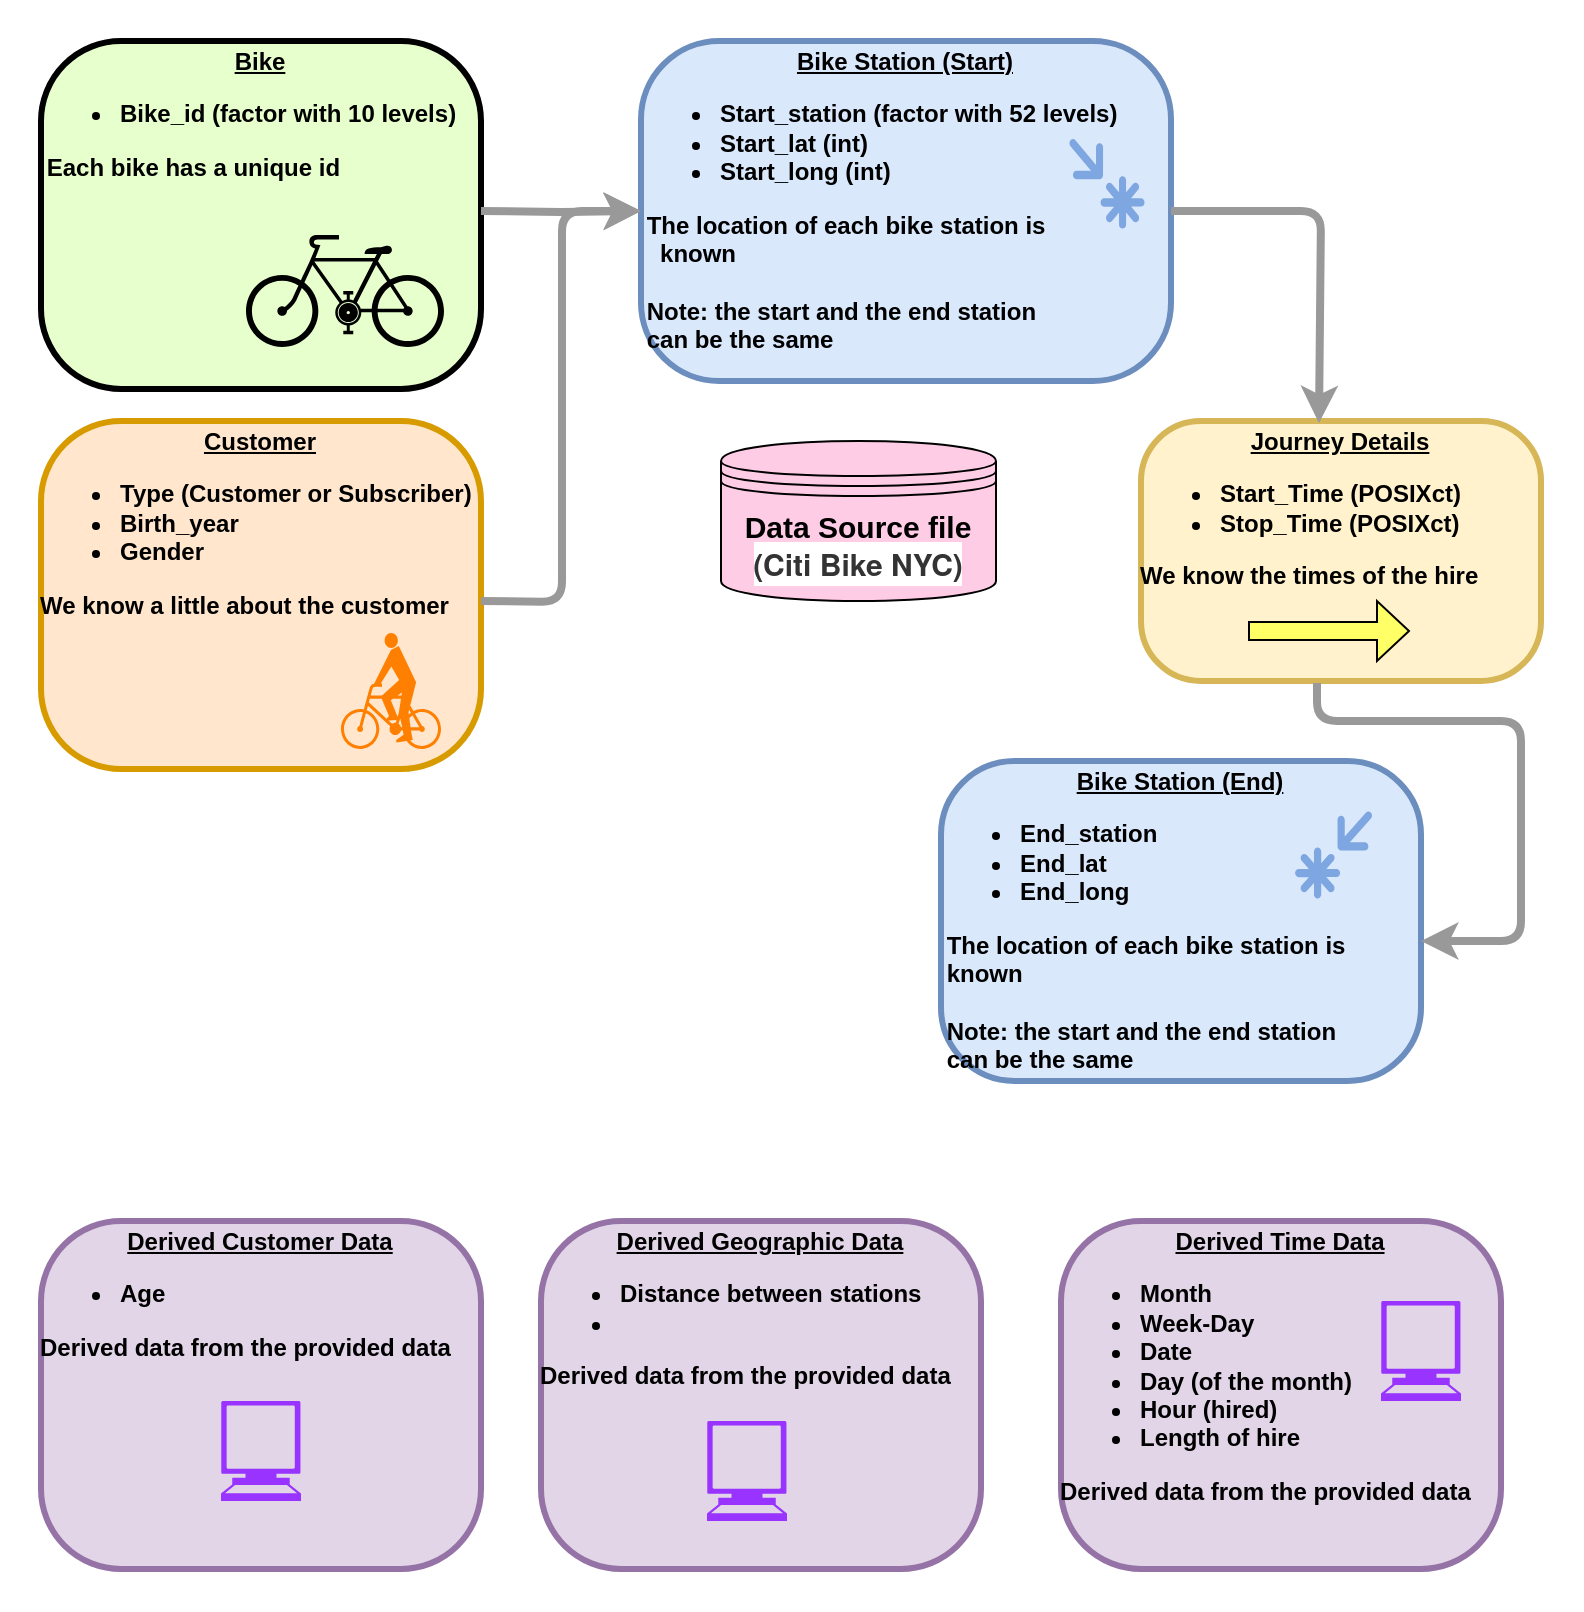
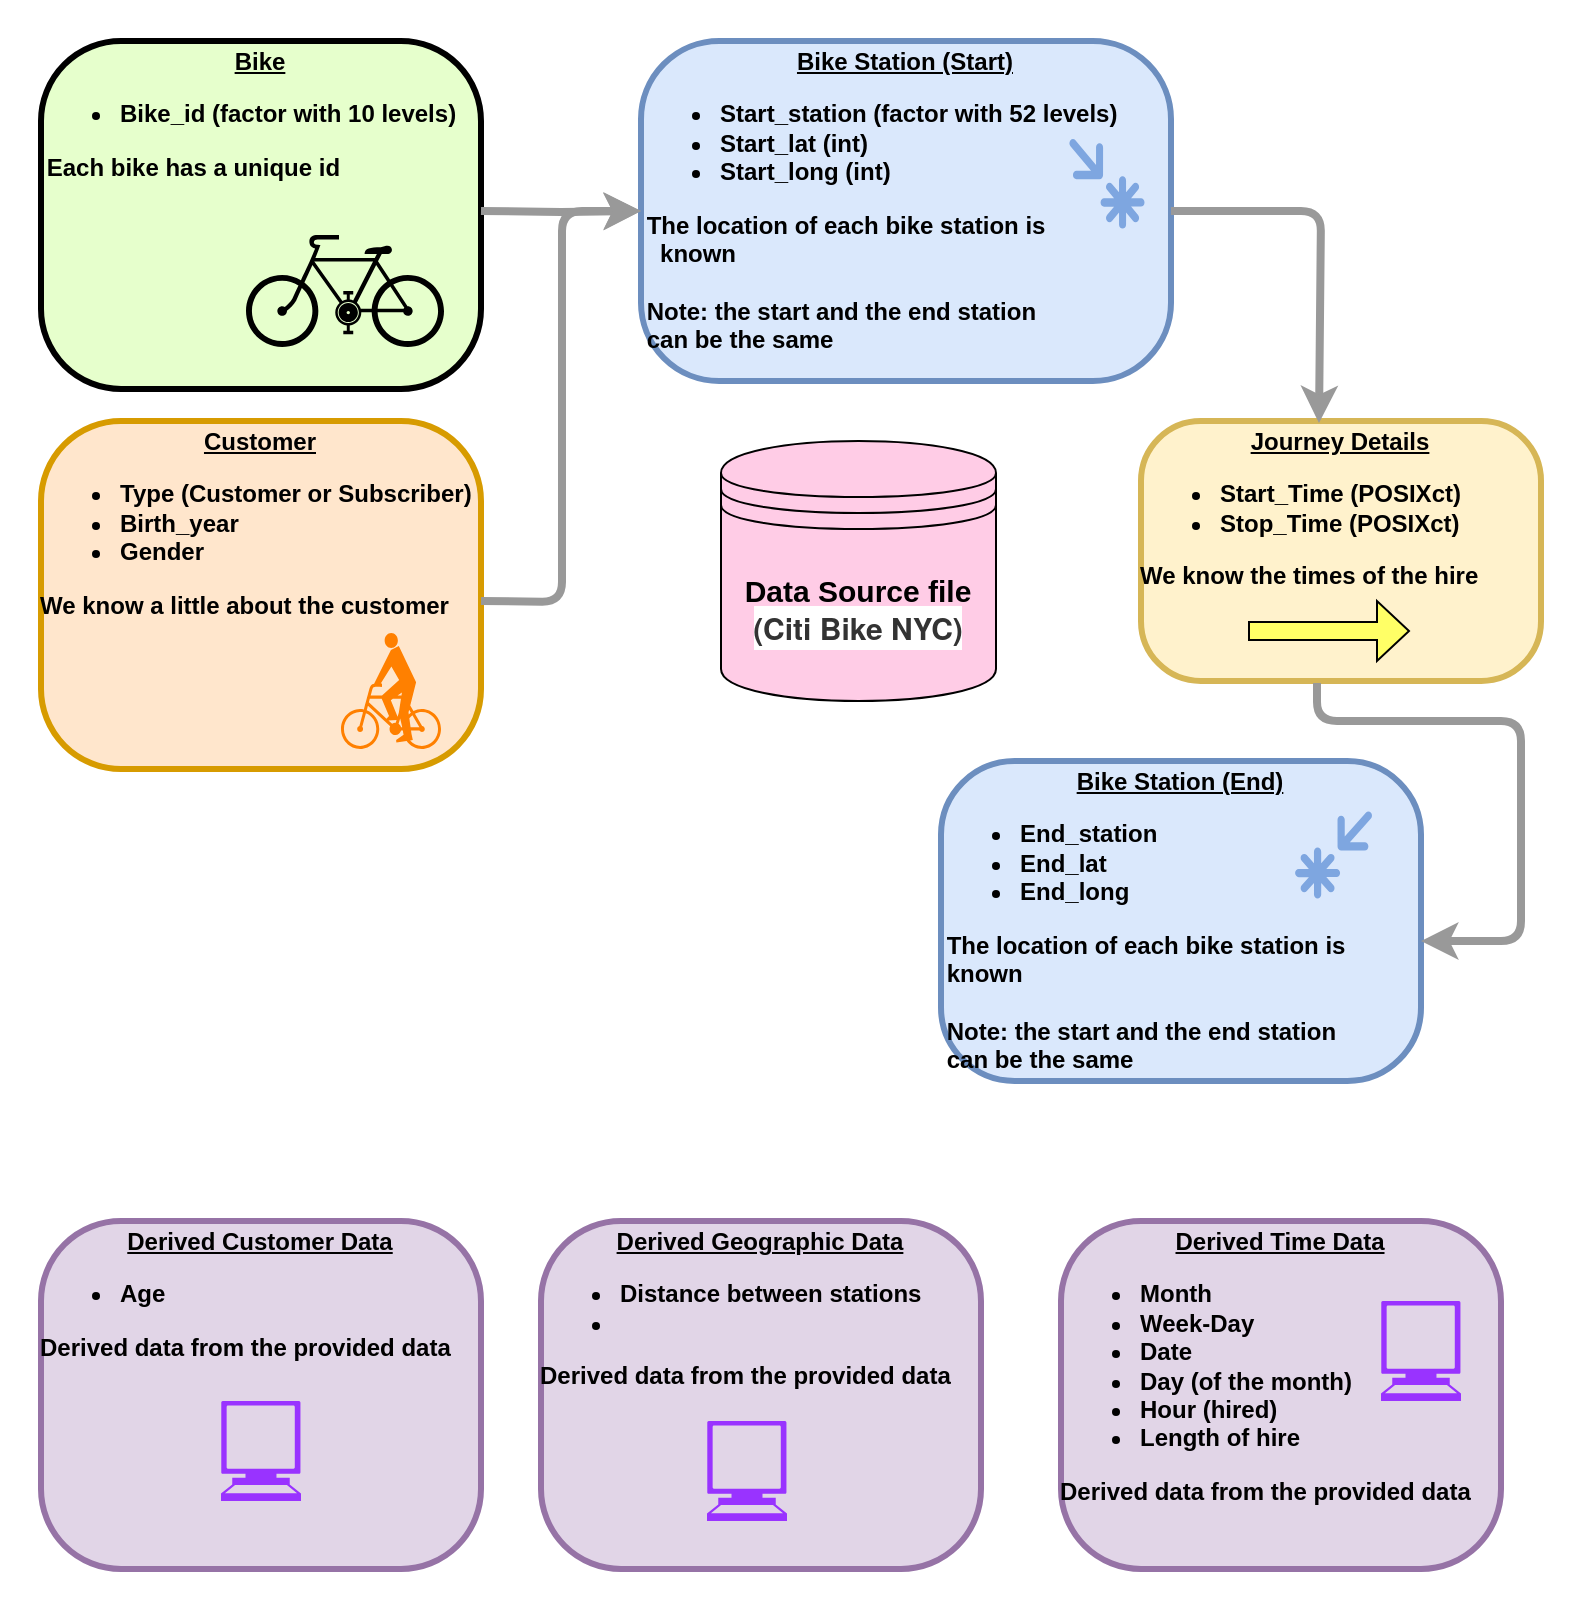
  <mxCell id="0" />
  <mxCell id="1" parent="0" />
  <mxCell id="2" value="" style="group" vertex="1" connectable="0" parent="1"><mxGeometry x="20" y="20" width="220" height="174" as="geometry" /></mxCell>
  <mxCell id="3" value="&lt;p style=&quot;text-align: center ; margin: 4px 0px 0px ; text-decoration: underline&quot;&gt;Bike&lt;/p&gt;&lt;p style=&quot;margin: 4px 0px 0px&quot;&gt;&lt;/p&gt;&lt;ul&gt;&lt;li&gt;Bike_id (factor with 10 levels)&lt;/li&gt;&lt;/ul&gt;&lt;div&gt;&lt;span style=&quot;white-space: pre&quot;&gt; &lt;/span&gt;Each bike has a unique id&lt;/div&gt;&lt;p&gt;&lt;/p&gt;" style="verticalAlign=middle;align=left;overflow=fill;fontSize=12;fontFamily=Helvetica;html=1;rounded=1;fontStyle=1;strokeWidth=3;fillColor=#E6FFCC;arcSize=23;" parent="2" vertex="1"><mxGeometry width="220" height="174" as="geometry" /></mxCell>
  <mxCell id="4" value="" style="shape=mxgraph.signs.transportation.bicycle_2;html=1;pointerEvents=1;fillColor=#000000;strokeColor=none;verticalLabelPosition=bottom;verticalAlign=top;align=center;sketch=0;" vertex="1" parent="2"><mxGeometry x="102.5" y="97" width="99" height="56" as="geometry" /></mxCell>
  <mxCell id="5" value="" style="group" vertex="1" connectable="0" parent="1"><mxGeometry x="470" y="380" width="240" height="160" as="geometry" /></mxCell>
  <mxCell id="6" value="&lt;p style=&quot;text-align: center ; margin: 4px 0px 0px ; text-decoration: underline&quot;&gt;Bike Station (End)&lt;/p&gt;&lt;p style=&quot;margin: 4px 0px 0px&quot;&gt;&lt;/p&gt;&lt;ul&gt;&lt;li&gt;&lt;span style=&quot;text-align: center&quot;&gt;End&lt;/span&gt;_station&lt;/li&gt;&lt;li&gt;&lt;span style=&quot;text-align: center&quot;&gt;End&lt;/span&gt;_lat&lt;/li&gt;&lt;li&gt;&lt;span style=&quot;text-align: center&quot;&gt;End&lt;/span&gt;_long&lt;/li&gt;&lt;/ul&gt;&lt;div&gt;&lt;span style=&quot;white-space: pre&quot;&gt; &lt;/span&gt;The location of each bike station is&lt;br&gt;&lt;span style=&quot;white-space: pre&quot;&gt; &lt;/span&gt;known&lt;br&gt;&lt;br&gt;&lt;span style=&quot;white-space: pre&quot;&gt; &lt;/span&gt;Note: the start and the end station&lt;br&gt;&lt;span&gt; &lt;/span&gt;&lt;span style=&quot;white-space: pre&quot;&gt; &lt;/span&gt;can be the same&lt;br&gt;&lt;/div&gt;&lt;p&gt;&lt;/p&gt;&lt;p&gt;&lt;/p&gt;" style="verticalAlign=middle;align=left;overflow=fill;fontSize=12;fontFamily=Helvetica;html=1;rounded=1;fontStyle=1;strokeWidth=3;fillColor=#dae8fc;arcSize=23;strokeColor=#6c8ebf;" vertex="1" parent="5"><mxGeometry width="240.0" height="160" as="geometry" /></mxCell>
  <mxCell id="7" value="" style="shape=mxgraph.signs.travel.point_of_interest;html=1;pointerEvents=1;fillColor=#7EA6E0;strokeColor=none;verticalLabelPosition=bottom;verticalAlign=top;align=center;sketch=0;rotation=90;" vertex="1" parent="5"><mxGeometry x="174.545" y="27.586" width="43.636" height="38.621" as="geometry" /></mxCell>
  <mxCell id="8" value="" style="group" vertex="1" connectable="0" parent="1"><mxGeometry x="20" y="610" width="220" height="174" as="geometry" /></mxCell>
  <mxCell id="9" value="&lt;p style=&quot;text-align: center ; margin: 4px 0px 0px ; text-decoration: underline&quot;&gt;Derived Customer Data&lt;/p&gt;&lt;p style=&quot;margin: 4px 0px 0px&quot;&gt;&lt;/p&gt;&lt;ul&gt;&lt;li&gt;Age&lt;/li&gt;&lt;/ul&gt;&lt;div&gt;Derived data from the provided data&lt;/div&gt;&lt;p&gt;&lt;/p&gt;&lt;p&gt;&lt;/p&gt;" style="verticalAlign=middle;align=left;overflow=fill;fontSize=12;fontFamily=Helvetica;html=1;rounded=1;fontStyle=1;strokeWidth=3;fillColor=#e1d5e7;arcSize=23;strokeColor=#9673a6;" vertex="1" parent="8"><mxGeometry width="220" height="174" as="geometry" /></mxCell>
  <mxCell id="10" value="" style="shape=mxgraph.signs.tech.computer;html=1;pointerEvents=1;fillColor=#9933FF;strokeColor=none;verticalLabelPosition=bottom;verticalAlign=top;align=center;sketch=0;" vertex="1" parent="8"><mxGeometry x="90" y="90" width="40" height="50" as="geometry" /></mxCell>
  <mxCell id="11" value="" style="group" vertex="1" connectable="0" parent="1"><mxGeometry x="270" y="610" width="220" height="174" as="geometry" /></mxCell>
  <mxCell id="12" value="&lt;p style=&quot;text-align: center ; margin: 4px 0px 0px ; text-decoration: underline&quot;&gt;Derived Geographic Data&lt;/p&gt;&lt;p style=&quot;margin: 4px 0px 0px&quot;&gt;&lt;/p&gt;&lt;ul&gt;&lt;li&gt;Distance between stations&lt;/li&gt;&lt;li&gt;&lt;br&gt;&lt;/li&gt;&lt;/ul&gt;&lt;div&gt;Derived data from the provided data&lt;/div&gt;&lt;p&gt;&lt;/p&gt;&lt;p&gt;&lt;/p&gt;" style="verticalAlign=middle;align=left;overflow=fill;fontSize=12;fontFamily=Helvetica;html=1;rounded=1;fontStyle=1;strokeWidth=3;fillColor=#e1d5e7;arcSize=23;strokeColor=#9673a6;" vertex="1" parent="11"><mxGeometry width="220" height="174" as="geometry" /></mxCell>
  <mxCell id="13" value="" style="shape=mxgraph.signs.tech.computer;html=1;pointerEvents=1;fillColor=#9933FF;strokeColor=none;verticalLabelPosition=bottom;verticalAlign=top;align=center;sketch=0;" vertex="1" parent="11"><mxGeometry x="83" y="100" width="40" height="50" as="geometry" /></mxCell>
  <mxCell id="14" value="" style="group" vertex="1" connectable="0" parent="1"><mxGeometry x="530" y="610" width="220" height="174" as="geometry" /></mxCell>
  <mxCell id="15" value="&lt;p style=&quot;text-align: center ; margin: 4px 0px 0px ; text-decoration: underline&quot;&gt;Derived Time Data&lt;/p&gt;&lt;p style=&quot;margin: 4px 0px 0px&quot;&gt;&lt;/p&gt;&lt;ul&gt;&lt;li&gt;Month&lt;/li&gt;&lt;li&gt;Week-Day&lt;/li&gt;&lt;li&gt;Date&lt;/li&gt;&lt;li&gt;Day (of the month)&lt;/li&gt;&lt;li&gt;Hour (hired)&lt;/li&gt;&lt;li&gt;Length of hire&lt;/li&gt;&lt;/ul&gt;&lt;div&gt;Derived data from the provided data&lt;/div&gt;&lt;p&gt;&lt;/p&gt;&lt;p&gt;&lt;/p&gt;" style="verticalAlign=middle;align=left;overflow=fill;fontSize=12;fontFamily=Helvetica;html=1;rounded=1;fontStyle=1;strokeWidth=3;fillColor=#e1d5e7;arcSize=23;strokeColor=#9673a6;" vertex="1" parent="14"><mxGeometry width="220" height="174" as="geometry" /></mxCell>
  <mxCell id="16" value="" style="shape=mxgraph.signs.tech.computer;html=1;pointerEvents=1;fillColor=#9933FF;strokeColor=none;verticalLabelPosition=bottom;verticalAlign=top;align=center;sketch=0;" vertex="1" parent="14"><mxGeometry x="160" y="40" width="40" height="50" as="geometry" /></mxCell>
  <mxCell id="17" value="" style="group" vertex="1" connectable="0" parent="1"><mxGeometry x="320" y="20" width="265" height="170" as="geometry" /></mxCell>
  <mxCell id="18" value="&lt;p style=&quot;text-align: center ; margin: 4px 0px 0px ; text-decoration: underline&quot;&gt;Bike Station (Start)&lt;/p&gt;&lt;p style=&quot;margin: 4px 0px 0px&quot;&gt;&lt;/p&gt;&lt;ul&gt;&lt;li&gt;Start_station (factor with 52 levels)&lt;/li&gt;&lt;li&gt;Start_lat (int)&lt;/li&gt;&lt;li&gt;Start_long (int)&lt;/li&gt;&lt;/ul&gt;&lt;div&gt;&lt;span style=&quot;white-space: pre&quot;&gt; &lt;/span&gt;The location of each bike station is&lt;br&gt;&amp;nbsp; &lt;span style=&quot;white-space: pre&quot;&gt; &lt;/span&gt;known&lt;br&gt;&lt;br&gt;&lt;span style=&quot;white-space: pre&quot;&gt; &lt;/span&gt;Note: the start and the end station&lt;br&gt;&lt;span style=&quot;white-space: pre&quot;&gt; &lt;/span&gt;can be the same&lt;br&gt;&lt;/div&gt;&lt;p&gt;&lt;/p&gt;&lt;p&gt;&lt;/p&gt;" style="verticalAlign=middle;align=left;overflow=fill;fontSize=12;fontFamily=Helvetica;html=1;rounded=1;fontStyle=1;strokeWidth=3;fillColor=#dae8fc;arcSize=23;strokeColor=#6c8ebf;" vertex="1" parent="17"><mxGeometry width="265" height="170" as="geometry" /></mxCell>
  <mxCell id="19" value="" style="shape=mxgraph.signs.travel.point_of_interest;html=1;pointerEvents=1;fillColor=#7EA6E0;strokeColor=none;verticalLabelPosition=bottom;verticalAlign=top;align=center;sketch=0;" vertex="1" parent="17"><mxGeometry x="214.038" y="48.851" width="37.712" height="44.943" as="geometry" /></mxCell>
  <mxCell id="20" value="" style="group" vertex="1" connectable="0" parent="1"><mxGeometry x="20" y="210" width="220" height="174" as="geometry" /></mxCell>
  <mxCell id="21" value="&lt;p style=&quot;text-align: center ; margin: 4px 0px 0px ; text-decoration: underline&quot;&gt;Customer&lt;/p&gt;&lt;p style=&quot;margin: 4px 0px 0px&quot;&gt;&lt;/p&gt;&lt;ul&gt;&lt;li&gt;Type (Customer or Subscriber)&lt;/li&gt;&lt;li&gt;Birth_year&lt;/li&gt;&lt;li&gt;Gender&lt;/li&gt;&lt;/ul&gt;&lt;div&gt;We know a little about the customer&lt;br&gt;&lt;br&gt;&lt;/div&gt;&lt;p&gt;&lt;/p&gt;&lt;p&gt;&lt;/p&gt;" style="verticalAlign=middle;align=left;overflow=fill;fontSize=12;fontFamily=Helvetica;html=1;rounded=1;fontStyle=1;strokeWidth=3;fillColor=#ffe6cc;arcSize=23;strokeColor=#d79b00;" vertex="1" parent="20"><mxGeometry width="220" height="174" as="geometry" /></mxCell>
  <mxCell id="22" value="" style="shape=mxgraph.signs.transportation.bicycler;html=1;pointerEvents=1;fillColor=#FF8000;strokeColor=none;verticalLabelPosition=bottom;verticalAlign=top;align=center;sketch=0;" vertex="1" parent="20"><mxGeometry x="150" y="106" width="50" height="58" as="geometry" /></mxCell>
  <mxCell id="23" value="" style="group" vertex="1" connectable="0" parent="1"><mxGeometry x="570" y="210" width="200" height="130" as="geometry" /></mxCell>
  <mxCell id="24" value="&lt;p style=&quot;text-align: center ; margin: 4px 0px 0px ; text-decoration: underline&quot;&gt;Journey Details&lt;/p&gt;&lt;p style=&quot;margin: 4px 0px 0px&quot;&gt;&lt;/p&gt;&lt;ul&gt;&lt;li&gt;Start_Time (POSIXct)&lt;/li&gt;&lt;li&gt;Stop_Time (POSIXct)&lt;/li&gt;&lt;/ul&gt;&lt;div&gt;We know the times of the hire&lt;br&gt;&lt;br&gt;&lt;/div&gt;&lt;p&gt;&lt;/p&gt;&lt;p&gt;&lt;/p&gt;" style="verticalAlign=middle;align=left;overflow=fill;fontSize=12;fontFamily=Helvetica;html=1;rounded=1;fontStyle=1;strokeWidth=3;fillColor=#fff2cc;arcSize=23;strokeColor=#d6b656;" vertex="1" parent="23"><mxGeometry width="200" height="130" as="geometry" /></mxCell>
  <mxCell id="25" value="" style="shape=singleArrow;whiteSpace=wrap;html=1;fillColor=#FFFF66;" vertex="1" parent="23"><mxGeometry x="54" y="90" width="80" height="30" as="geometry" /></mxCell>
  <mxCell id="26" value="" style="edgeStyle=orthogonalEdgeStyle;curved=0;rounded=1;sketch=0;orthogonalLoop=1;jettySize=auto;html=1;strokeWidth=4;strokeColor=#999999;" edge="1" parent="1" target="18"><mxGeometry relative="1" as="geometry"><mxPoint x="240" y="105" as="sourcePoint" /></mxGeometry></mxCell>
  <mxCell id="27" value="" style="edgeStyle=orthogonalEdgeStyle;curved=0;rounded=1;sketch=0;orthogonalLoop=1;jettySize=auto;html=1;strokeWidth=4;strokeColor=#999999;entryX=0;entryY=0.5;entryDx=0;entryDy=0;" edge="1" parent="1" target="18"><mxGeometry relative="1" as="geometry"><mxPoint x="240" y="300" as="sourcePoint" /><mxPoint x="330" y="115" as="targetPoint" /></mxGeometry></mxCell>
  <mxCell id="28" value="" style="edgeStyle=orthogonalEdgeStyle;curved=0;rounded=1;sketch=0;orthogonalLoop=1;jettySize=auto;html=1;strokeColor=#999999;strokeWidth=4;exitX=1;exitY=0.5;exitDx=0;exitDy=0;entryX=0.445;entryY=0.008;entryDx=0;entryDy=0;entryPerimeter=0;" edge="1" parent="1" source="18" target="24"><mxGeometry relative="1" as="geometry"><mxPoint x="660" y="200" as="targetPoint" /><Array as="points"><mxPoint x="660" y="105" /></Array></mxGeometry></mxCell>
  <mxCell id="29" style="edgeStyle=orthogonalEdgeStyle;curved=0;rounded=1;sketch=0;orthogonalLoop=1;jettySize=auto;html=1;strokeColor=#999999;strokeWidth=4;exitX=0.44;exitY=1.008;exitDx=0;exitDy=0;exitPerimeter=0;" edge="1" parent="1" source="24"><mxGeometry relative="1" as="geometry"><mxPoint x="710" y="470" as="targetPoint" /><Array as="points"><mxPoint x="658" y="360" /><mxPoint x="760" y="360" /><mxPoint x="760" y="470" /></Array></mxGeometry></mxCell>
- <mxCell id="30" value="&lt;b style=&quot;font-size: 15px&quot;&gt;Data Source file&lt;br&gt;&lt;span style=&quot;color: rgb(51 , 51 , 51) ; font-family: &amp;#34;helvetica neue&amp;#34; , &amp;#34;helvetica&amp;#34; , &amp;#34;arial&amp;#34; , sans-serif ; background-color: rgb(255 , 255 , 255)&quot;&gt;(Citi Bike NYC)&lt;/span&gt;&lt;/b&gt;" style="shape=datastore;whiteSpace=wrap;html=1;rounded=0;sketch=0;fillColor=#FFCCE6;" vertex="1" parent="1"><mxGeometry x="360" y="220" width="137.5" height="80" as="geometry" /></mxCell>
+ <mxCell id="30" value="&lt;b style=&quot;font-size: 15px&quot;&gt;Data Source file&lt;br&gt;&lt;span style=&quot;color: rgb(51 , 51 , 51) ; font-family: &amp;#34;helvetica neue&amp;#34; , &amp;#34;helvetica&amp;#34; , &amp;#34;arial&amp;#34; , sans-serif ; background-color: rgb(255 , 255 , 255)&quot;&gt;(Citi Bike NYC)&lt;/span&gt;&lt;/b&gt;" style="shape=datastore;whiteSpace=wrap;html=1;rounded=0;sketch=0;fillColor=#FFCCE6;" vertex="1" parent="1"><mxGeometry x="360" y="220" width="137.5" height="130" as="geometry" /></mxCell>
